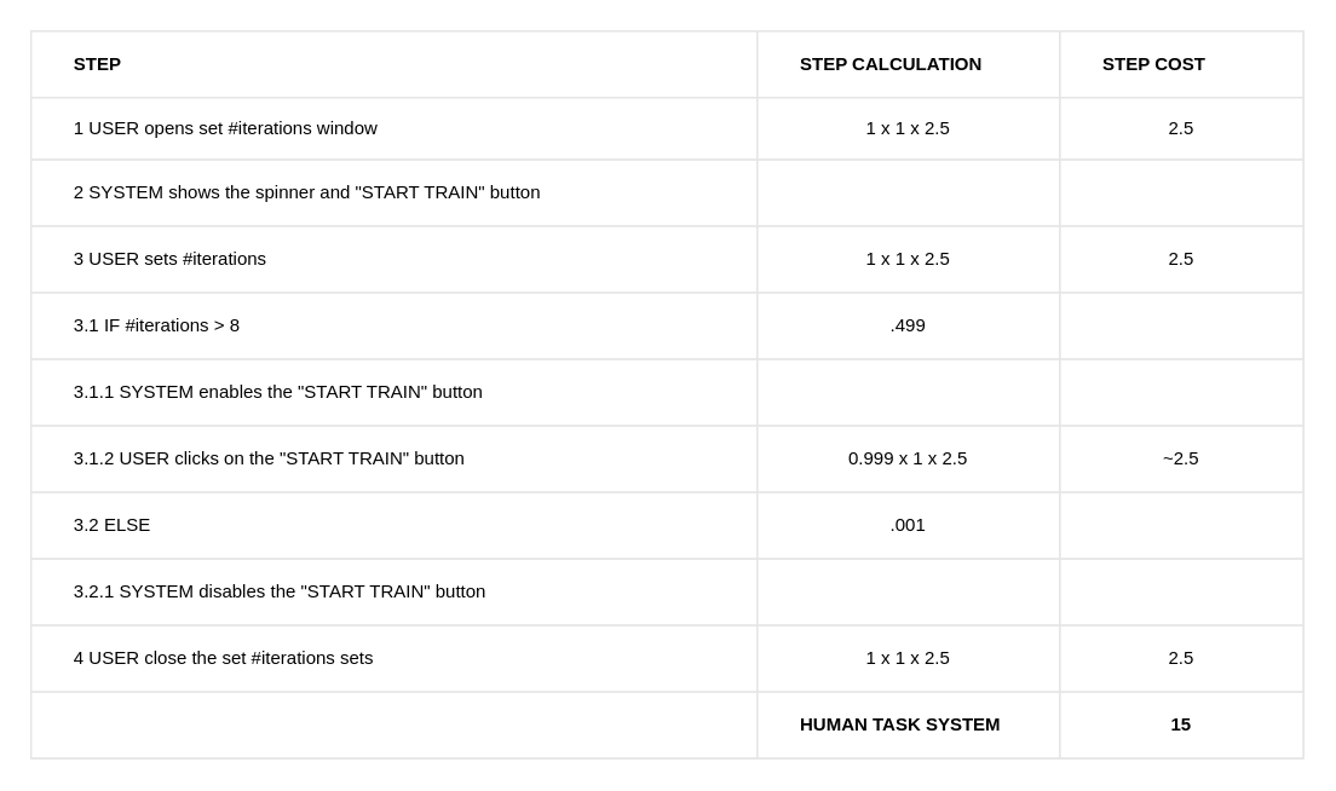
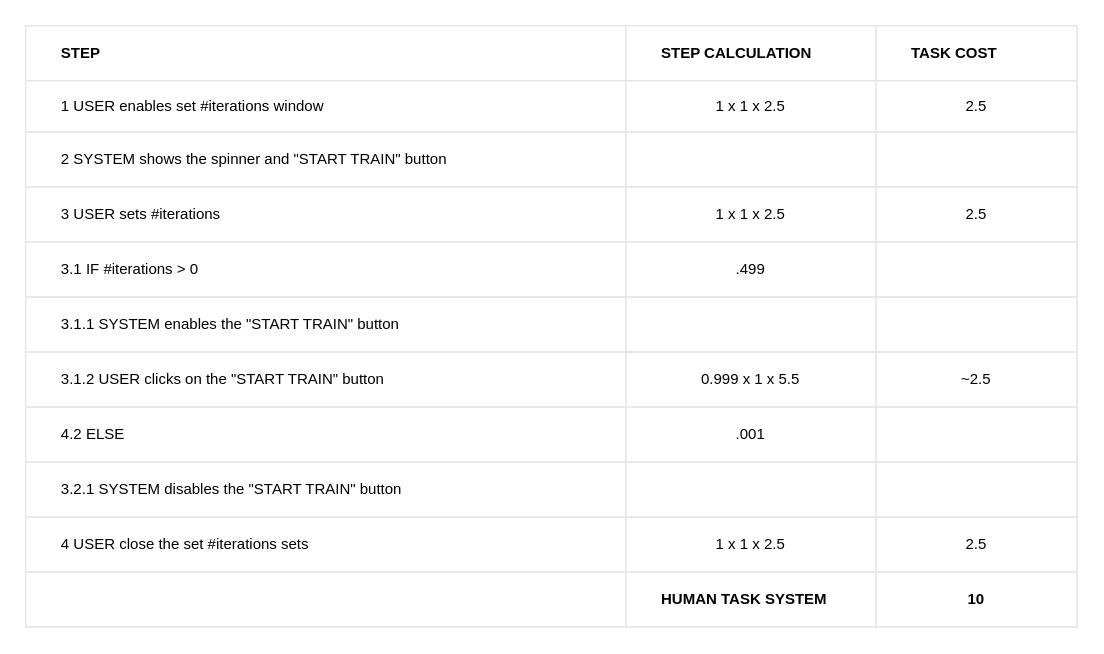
  <mxCell id="0" />
  <mxCell id="1" parent="0" />
  <mxCell id="2" value="" style="childLayout=tableLayout;recursiveResize=0;shadow=0;strokeColor=#E6E6E6;align=center;" parent="1" vertex="1"><mxGeometry x="20" y="20" width="841" height="481" as="geometry" /></mxCell>
  <mxCell id="3" value="" style="shape=tableRow;horizontal=0;startSize=0;swimlaneHead=0;swimlaneBody=0;top=0;left=0;bottom=0;right=0;dropTarget=0;collapsible=0;recursiveResize=0;expand=0;fontStyle=0;fillColor=none;strokeColor=inherit;" parent="2" vertex="1"><mxGeometry width="841" height="44" as="geometry" /></mxCell>
  <mxCell id="4" value="&lt;span style=&quot;white-space: pre;&quot;&gt;&#09;&lt;/span&gt;STEP" style="connectable=0;recursiveResize=0;strokeColor=inherit;fillColor=none;align=left;whiteSpace=wrap;html=1;fontStyle=1" parent="3" vertex="1"><mxGeometry width="480" height="44" as="geometry"><mxRectangle width="480" height="44" as="alternateBounds" /></mxGeometry></mxCell>
  <mxCell id="5" value="&lt;span style=&quot;white-space: pre;&quot;&gt;&#09;&lt;/span&gt;STEP CALCULATION" style="connectable=0;recursiveResize=0;strokeColor=inherit;fillColor=none;align=left;whiteSpace=wrap;html=1;fontStyle=1" parent="3" vertex="1"><mxGeometry x="480" width="200" height="44" as="geometry"><mxRectangle width="200" height="44" as="alternateBounds" /></mxGeometry></mxCell>
- <mxCell id="6" value="&lt;span style=&quot;white-space: pre;&quot;&gt;&#09;&lt;/span&gt;STEP COST" style="connectable=0;recursiveResize=0;strokeColor=inherit;fillColor=none;align=left;whiteSpace=wrap;html=1;fontStyle=1" parent="3" vertex="1"><mxGeometry x="680" width="161" height="44" as="geometry"><mxRectangle width="161" height="44" as="alternateBounds" /></mxGeometry></mxCell>
+ <mxCell id="6" value="&lt;span style=&quot;white-space: pre;&quot;&gt;&#09;&lt;/span&gt;TASK COST" style="connectable=0;recursiveResize=0;strokeColor=inherit;fillColor=none;align=left;whiteSpace=wrap;html=1;fontStyle=1" parent="3" vertex="1"><mxGeometry x="680" width="161" height="44" as="geometry"><mxRectangle width="161" height="44" as="alternateBounds" /></mxGeometry></mxCell>
  <mxCell id="7" style="shape=tableRow;horizontal=0;startSize=0;swimlaneHead=0;swimlaneBody=0;top=0;left=0;bottom=0;right=0;dropTarget=0;collapsible=0;recursiveResize=0;expand=0;fontStyle=0;fillColor=none;strokeColor=inherit;align=left;" parent="2" vertex="1"><mxGeometry y="44" width="841" height="41" as="geometry" /></mxCell>
- <mxCell id="8" value="&lt;span style=&quot;white-space: pre;&quot;&gt;&#09;&lt;/span&gt;1 USER opens set #iterations window&amp;nbsp;" style="connectable=0;recursiveResize=0;strokeColor=inherit;fillColor=none;align=left;whiteSpace=wrap;html=1;" parent="7" vertex="1"><mxGeometry width="480" height="41" as="geometry"><mxRectangle width="480" height="41" as="alternateBounds" /></mxGeometry></mxCell>
+ <mxCell id="8" value="&lt;span style=&quot;white-space: pre;&quot;&gt;&#09;&lt;/span&gt;1 USER enables set #iterations window&amp;nbsp;" style="connectable=0;recursiveResize=0;strokeColor=inherit;fillColor=none;align=left;whiteSpace=wrap;html=1;" parent="7" vertex="1"><mxGeometry width="480" height="41" as="geometry"><mxRectangle width="480" height="41" as="alternateBounds" /></mxGeometry></mxCell>
  <mxCell id="9" value="1 x 1 x 2.5" style="connectable=0;recursiveResize=0;strokeColor=inherit;fillColor=none;align=center;whiteSpace=wrap;html=1;" parent="7" vertex="1"><mxGeometry x="480" width="200" height="41" as="geometry"><mxRectangle width="200" height="41" as="alternateBounds" /></mxGeometry></mxCell>
  <mxCell id="10" value="2.5" style="connectable=0;recursiveResize=0;strokeColor=inherit;fillColor=none;align=center;whiteSpace=wrap;html=1;" parent="7" vertex="1"><mxGeometry x="680" width="161" height="41" as="geometry"><mxRectangle width="161" height="41" as="alternateBounds" /></mxGeometry></mxCell>
  <mxCell id="11" style="shape=tableRow;horizontal=0;startSize=0;swimlaneHead=0;swimlaneBody=0;top=0;left=0;bottom=0;right=0;dropTarget=0;collapsible=0;recursiveResize=0;expand=0;fontStyle=0;fillColor=none;strokeColor=inherit;" parent="2" vertex="1"><mxGeometry y="85" width="841" height="44" as="geometry" /></mxCell>
  <mxCell id="12" value="&lt;span style=&quot;white-space: pre;&quot;&gt;&#09;&lt;/span&gt;2 SYSTEM shows the spinner and &quot;START TRAIN&quot; button" style="connectable=0;recursiveResize=0;strokeColor=inherit;fillColor=none;align=left;whiteSpace=wrap;html=1;" parent="11" vertex="1"><mxGeometry width="480" height="44" as="geometry"><mxRectangle width="480" height="44" as="alternateBounds" /></mxGeometry></mxCell>
  <mxCell id="13" value="" style="connectable=0;recursiveResize=0;strokeColor=inherit;fillColor=none;align=left;whiteSpace=wrap;html=1;" parent="11" vertex="1"><mxGeometry x="480" width="200" height="44" as="geometry"><mxRectangle width="200" height="44" as="alternateBounds" /></mxGeometry></mxCell>
  <mxCell id="14" value="" style="connectable=0;recursiveResize=0;strokeColor=inherit;fillColor=none;align=left;whiteSpace=wrap;html=1;" parent="11" vertex="1"><mxGeometry x="680" width="161" height="44" as="geometry"><mxRectangle width="161" height="44" as="alternateBounds" /></mxGeometry></mxCell>
  <mxCell id="15" style="shape=tableRow;horizontal=0;startSize=0;swimlaneHead=0;swimlaneBody=0;top=0;left=0;bottom=0;right=0;dropTarget=0;collapsible=0;recursiveResize=0;expand=0;fontStyle=0;fillColor=none;strokeColor=inherit;" parent="2" vertex="1"><mxGeometry y="129" width="841" height="44" as="geometry" /></mxCell>
  <mxCell id="16" value="&lt;span style=&quot;&quot;&gt;&lt;span style=&quot;white-space: pre;&quot;&gt;&amp;nbsp;&lt;span style=&quot;white-space: pre;&quot;&gt;&#09;&lt;/span&gt;&lt;/span&gt;&lt;/span&gt;3 USER sets #iterations" style="connectable=0;recursiveResize=0;strokeColor=inherit;fillColor=none;align=left;whiteSpace=wrap;html=1;" parent="15" vertex="1"><mxGeometry width="480" height="44" as="geometry"><mxRectangle width="480" height="44" as="alternateBounds" /></mxGeometry></mxCell>
  <mxCell id="17" value="1 x 1 x 2.5" style="connectable=0;recursiveResize=0;strokeColor=inherit;fillColor=none;align=center;whiteSpace=wrap;html=1;" parent="15" vertex="1"><mxGeometry x="480" width="200" height="44" as="geometry"><mxRectangle width="200" height="44" as="alternateBounds" /></mxGeometry></mxCell>
  <mxCell id="18" value="2.5" style="connectable=0;recursiveResize=0;strokeColor=inherit;fillColor=none;align=center;whiteSpace=wrap;html=1;" parent="15" vertex="1"><mxGeometry x="680" width="161" height="44" as="geometry"><mxRectangle width="161" height="44" as="alternateBounds" /></mxGeometry></mxCell>
  <mxCell id="19" style="shape=tableRow;horizontal=0;startSize=0;swimlaneHead=0;swimlaneBody=0;top=0;left=0;bottom=0;right=0;dropTarget=0;collapsible=0;recursiveResize=0;expand=0;fontStyle=0;fillColor=none;strokeColor=inherit;" parent="2" vertex="1"><mxGeometry y="173" width="841" height="44" as="geometry" /></mxCell>
- <mxCell id="20" value="&lt;span style=&quot;white-space: pre;&quot;&gt;&#09;&lt;/span&gt;3.1 IF #iterations &amp;gt; 8" style="connectable=0;recursiveResize=0;strokeColor=inherit;fillColor=none;align=left;whiteSpace=wrap;html=1;" parent="19" vertex="1"><mxGeometry width="480" height="44" as="geometry"><mxRectangle width="480" height="44" as="alternateBounds" /></mxGeometry></mxCell>
+ <mxCell id="20" value="&lt;span style=&quot;white-space: pre;&quot;&gt;&#09;&lt;/span&gt;3.1 IF #iterations &amp;gt; 0" style="connectable=0;recursiveResize=0;strokeColor=inherit;fillColor=none;align=left;whiteSpace=wrap;html=1;" parent="19" vertex="1"><mxGeometry width="480" height="44" as="geometry"><mxRectangle width="480" height="44" as="alternateBounds" /></mxGeometry></mxCell>
  <mxCell id="21" value=".499" style="connectable=0;recursiveResize=0;strokeColor=inherit;fillColor=none;align=center;whiteSpace=wrap;html=1;" parent="19" vertex="1"><mxGeometry x="480" width="200" height="44" as="geometry"><mxRectangle width="200" height="44" as="alternateBounds" /></mxGeometry></mxCell>
  <mxCell id="22" style="connectable=0;recursiveResize=0;strokeColor=inherit;fillColor=none;align=left;whiteSpace=wrap;html=1;" parent="19" vertex="1"><mxGeometry x="680" width="161" height="44" as="geometry"><mxRectangle width="161" height="44" as="alternateBounds" /></mxGeometry></mxCell>
  <mxCell id="23" style="shape=tableRow;horizontal=0;startSize=0;swimlaneHead=0;swimlaneBody=0;top=0;left=0;bottom=0;right=0;dropTarget=0;collapsible=0;recursiveResize=0;expand=0;fontStyle=0;fillColor=none;strokeColor=inherit;" parent="2" vertex="1"><mxGeometry y="217" width="841" height="44" as="geometry" /></mxCell>
  <mxCell id="24" value="&lt;span style=&quot;white-space: pre;&quot;&gt;&#09;&lt;/span&gt;3.1.1 SYSTEM enables the &quot;START TRAIN&quot; button" style="connectable=0;recursiveResize=0;strokeColor=inherit;fillColor=none;align=left;whiteSpace=wrap;html=1;" parent="23" vertex="1"><mxGeometry width="480" height="44" as="geometry"><mxRectangle width="480" height="44" as="alternateBounds" /></mxGeometry></mxCell>
  <mxCell id="25" style="connectable=0;recursiveResize=0;strokeColor=inherit;fillColor=none;align=left;whiteSpace=wrap;html=1;" parent="23" vertex="1"><mxGeometry x="480" width="200" height="44" as="geometry"><mxRectangle width="200" height="44" as="alternateBounds" /></mxGeometry></mxCell>
  <mxCell id="26" style="connectable=0;recursiveResize=0;strokeColor=inherit;fillColor=none;align=left;whiteSpace=wrap;html=1;" parent="23" vertex="1"><mxGeometry x="680" width="161" height="44" as="geometry"><mxRectangle width="161" height="44" as="alternateBounds" /></mxGeometry></mxCell>
  <mxCell id="27" style="shape=tableRow;horizontal=0;startSize=0;swimlaneHead=0;swimlaneBody=0;top=0;left=0;bottom=0;right=0;dropTarget=0;collapsible=0;recursiveResize=0;expand=0;fontStyle=0;fillColor=none;strokeColor=inherit;" parent="2" vertex="1"><mxGeometry y="261" width="841" height="44" as="geometry" /></mxCell>
  <mxCell id="28" value="&lt;span style=&quot;&quot;&gt;&lt;span style=&quot;white-space: pre;&quot;&gt;&amp;nbsp;&amp;nbsp;&amp;nbsp;&amp;nbsp;&lt;span style=&quot;white-space: pre;&quot;&gt;&#09;&lt;/span&gt;&lt;/span&gt;&lt;/span&gt;3.1.2 USER clicks on the &quot;START TRAIN&quot; button" style="connectable=0;recursiveResize=0;strokeColor=inherit;fillColor=none;align=left;whiteSpace=wrap;html=1;" parent="27" vertex="1"><mxGeometry width="480" height="44" as="geometry"><mxRectangle width="480" height="44" as="alternateBounds" /></mxGeometry></mxCell>
- <mxCell id="29" value="0.999 x 1 x 2.5" style="connectable=0;recursiveResize=0;strokeColor=inherit;fillColor=none;align=center;whiteSpace=wrap;html=1;" parent="27" vertex="1"><mxGeometry x="480" width="200" height="44" as="geometry"><mxRectangle width="200" height="44" as="alternateBounds" /></mxGeometry></mxCell>
+ <mxCell id="29" value="0.999 x 1 x 5.5" style="connectable=0;recursiveResize=0;strokeColor=inherit;fillColor=none;align=center;whiteSpace=wrap;html=1;" parent="27" vertex="1"><mxGeometry x="480" width="200" height="44" as="geometry"><mxRectangle width="200" height="44" as="alternateBounds" /></mxGeometry></mxCell>
  <mxCell id="30" value="~2.5" style="connectable=0;recursiveResize=0;strokeColor=inherit;fillColor=none;align=center;whiteSpace=wrap;html=1;" parent="27" vertex="1"><mxGeometry x="680" width="161" height="44" as="geometry"><mxRectangle width="161" height="44" as="alternateBounds" /></mxGeometry></mxCell>
  <mxCell id="31" style="shape=tableRow;horizontal=0;startSize=0;swimlaneHead=0;swimlaneBody=0;top=0;left=0;bottom=0;right=0;dropTarget=0;collapsible=0;recursiveResize=0;expand=0;fontStyle=0;fillColor=none;strokeColor=inherit;" parent="2" vertex="1"><mxGeometry y="305" width="841" height="44" as="geometry" /></mxCell>
- <mxCell id="32" value="&lt;span style=&quot;white-space: pre;&quot;&gt;&#09;&lt;/span&gt;3.2 ELSE" style="connectable=0;recursiveResize=0;strokeColor=inherit;fillColor=none;align=left;whiteSpace=wrap;html=1;" parent="31" vertex="1"><mxGeometry width="480" height="44" as="geometry"><mxRectangle width="480" height="44" as="alternateBounds" /></mxGeometry></mxCell>
+ <mxCell id="32" value="&lt;span style=&quot;white-space: pre;&quot;&gt;&#09;&lt;/span&gt;4.2 ELSE" style="connectable=0;recursiveResize=0;strokeColor=inherit;fillColor=none;align=left;whiteSpace=wrap;html=1;" parent="31" vertex="1"><mxGeometry width="480" height="44" as="geometry"><mxRectangle width="480" height="44" as="alternateBounds" /></mxGeometry></mxCell>
  <mxCell id="33" value=".001" style="connectable=0;recursiveResize=0;strokeColor=inherit;fillColor=none;align=center;whiteSpace=wrap;html=1;" parent="31" vertex="1"><mxGeometry x="480" width="200" height="44" as="geometry"><mxRectangle width="200" height="44" as="alternateBounds" /></mxGeometry></mxCell>
  <mxCell id="34" style="connectable=0;recursiveResize=0;strokeColor=inherit;fillColor=none;align=left;whiteSpace=wrap;html=1;" parent="31" vertex="1"><mxGeometry x="680" width="161" height="44" as="geometry"><mxRectangle width="161" height="44" as="alternateBounds" /></mxGeometry></mxCell>
  <mxCell id="35" style="shape=tableRow;horizontal=0;startSize=0;swimlaneHead=0;swimlaneBody=0;top=0;left=0;bottom=0;right=0;dropTarget=0;collapsible=0;recursiveResize=0;expand=0;fontStyle=0;fillColor=none;strokeColor=inherit;" parent="2" vertex="1"><mxGeometry y="349" width="841" height="44" as="geometry" /></mxCell>
  <mxCell id="36" value="&lt;span style=&quot;&quot;&gt;&lt;span style=&quot;white-space: pre;&quot;&gt;&amp;nbsp;&amp;nbsp;&amp;nbsp;&amp;nbsp;&lt;span style=&quot;white-space: pre;&quot;&gt;&#09;&lt;/span&gt;&lt;/span&gt;&lt;/span&gt;3.2.1 SYSTEM disables the &quot;START TRAIN&quot; button" style="connectable=0;recursiveResize=0;strokeColor=inherit;fillColor=none;align=left;whiteSpace=wrap;html=1;" parent="35" vertex="1"><mxGeometry width="480" height="44" as="geometry"><mxRectangle width="480" height="44" as="alternateBounds" /></mxGeometry></mxCell>
  <mxCell id="37" style="connectable=0;recursiveResize=0;strokeColor=inherit;fillColor=none;align=left;whiteSpace=wrap;html=1;" parent="35" vertex="1"><mxGeometry x="480" width="200" height="44" as="geometry"><mxRectangle width="200" height="44" as="alternateBounds" /></mxGeometry></mxCell>
  <mxCell id="38" style="connectable=0;recursiveResize=0;strokeColor=inherit;fillColor=none;align=left;whiteSpace=wrap;html=1;" parent="35" vertex="1"><mxGeometry x="680" width="161" height="44" as="geometry"><mxRectangle width="161" height="44" as="alternateBounds" /></mxGeometry></mxCell>
  <mxCell id="39" style="shape=tableRow;horizontal=0;startSize=0;swimlaneHead=0;swimlaneBody=0;top=0;left=0;bottom=0;right=0;dropTarget=0;collapsible=0;recursiveResize=0;expand=0;fontStyle=0;fillColor=none;strokeColor=inherit;" parent="2" vertex="1"><mxGeometry y="393" width="841" height="44" as="geometry" /></mxCell>
  <mxCell id="40" value="&lt;span style=&quot;white-space: pre;&quot;&gt;&#09;&lt;/span&gt;4 USER close the set #iterations sets" style="connectable=0;recursiveResize=0;strokeColor=inherit;fillColor=none;align=left;whiteSpace=wrap;html=1;" parent="39" vertex="1"><mxGeometry width="480" height="44" as="geometry"><mxRectangle width="480" height="44" as="alternateBounds" /></mxGeometry></mxCell>
  <mxCell id="41" value="1 x 1 x 2.5" style="connectable=0;recursiveResize=0;strokeColor=inherit;fillColor=none;align=center;whiteSpace=wrap;html=1;" parent="39" vertex="1"><mxGeometry x="480" width="200" height="44" as="geometry"><mxRectangle width="200" height="44" as="alternateBounds" /></mxGeometry></mxCell>
  <mxCell id="42" value="2.5" style="connectable=0;recursiveResize=0;strokeColor=inherit;fillColor=none;align=center;whiteSpace=wrap;html=1;" parent="39" vertex="1"><mxGeometry x="680" width="161" height="44" as="geometry"><mxRectangle width="161" height="44" as="alternateBounds" /></mxGeometry></mxCell>
  <mxCell id="43" style="shape=tableRow;horizontal=0;startSize=0;swimlaneHead=0;swimlaneBody=0;top=0;left=0;bottom=0;right=0;dropTarget=0;collapsible=0;recursiveResize=0;expand=0;fontStyle=0;fillColor=none;strokeColor=inherit;" parent="2" vertex="1"><mxGeometry y="437" width="841" height="44" as="geometry" /></mxCell>
  <mxCell id="44" value="" style="connectable=0;recursiveResize=0;strokeColor=inherit;fillColor=none;align=left;whiteSpace=wrap;html=1;" parent="43" vertex="1"><mxGeometry width="480" height="44" as="geometry"><mxRectangle width="480" height="44" as="alternateBounds" /></mxGeometry></mxCell>
  <mxCell id="45" value="&#09;&lt;span style=&quot;font-weight: 700;&quot;&gt;&lt;span style=&quot;white-space: pre;&quot;&gt;&#09;&lt;/span&gt;HUMAN TASK SYSTEM&lt;/span&gt;" style="connectable=0;recursiveResize=0;strokeColor=inherit;fillColor=none;align=left;whiteSpace=wrap;html=1;" parent="43" vertex="1"><mxGeometry x="480" width="200" height="44" as="geometry"><mxRectangle width="200" height="44" as="alternateBounds" /></mxGeometry></mxCell>
- <mxCell id="46" value="&lt;b&gt;15&lt;/b&gt;" style="connectable=0;recursiveResize=0;strokeColor=inherit;fillColor=none;align=center;whiteSpace=wrap;html=1;" parent="43" vertex="1"><mxGeometry x="680" width="161" height="44" as="geometry"><mxRectangle width="161" height="44" as="alternateBounds" /></mxGeometry></mxCell>
+ <mxCell id="46" value="&lt;b&gt;10&lt;/b&gt;" style="connectable=0;recursiveResize=0;strokeColor=inherit;fillColor=none;align=center;whiteSpace=wrap;html=1;" parent="43" vertex="1"><mxGeometry x="680" width="161" height="44" as="geometry"><mxRectangle width="161" height="44" as="alternateBounds" /></mxGeometry></mxCell>
